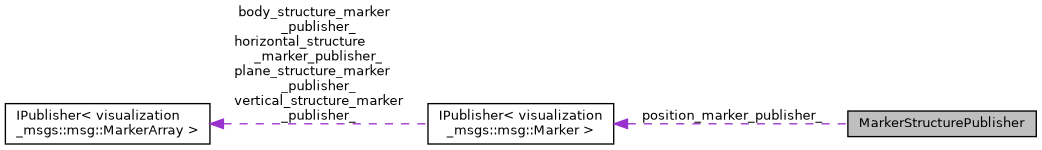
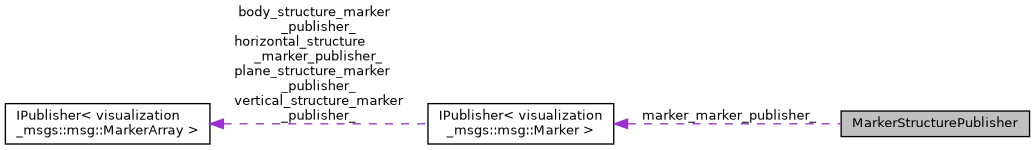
  digraph {
    rankdir=LR
    node [color=black fillcolor=white fontname=Helvetica fontsize=10 shape=record style=filled]
    edge [color=darkorchid3 dir=back fontname=Helvetica fontsize=10 labelfontname=Helvetica labelfontsize=10 style=dashed]
    n1 [fillcolor=grey75 fontcolor=black height=0.2 label=MarkerStructurePublisher width=0.4]
    n2 [height=0.2 label="IPublisher\< visualization\l_msgs::msg::Marker \>" width=0.4]
    n3 [height=0.2 label="IPublisher\< visualization\l_msgs::msg::MarkerArray \>" width=0.4]
-   n2 -> n1 [label=" position_marker_publisher_"]
+   n2 -> n1 [label=" marker_marker_publisher_"]
    n3 -> n2 [label=" body_structure_marker\l_publisher_\nhorizontal_structure\l_marker_publisher_\nplane_structure_marker\l_publisher_\nvertical_structure_marker\l_publisher_"]
  }
